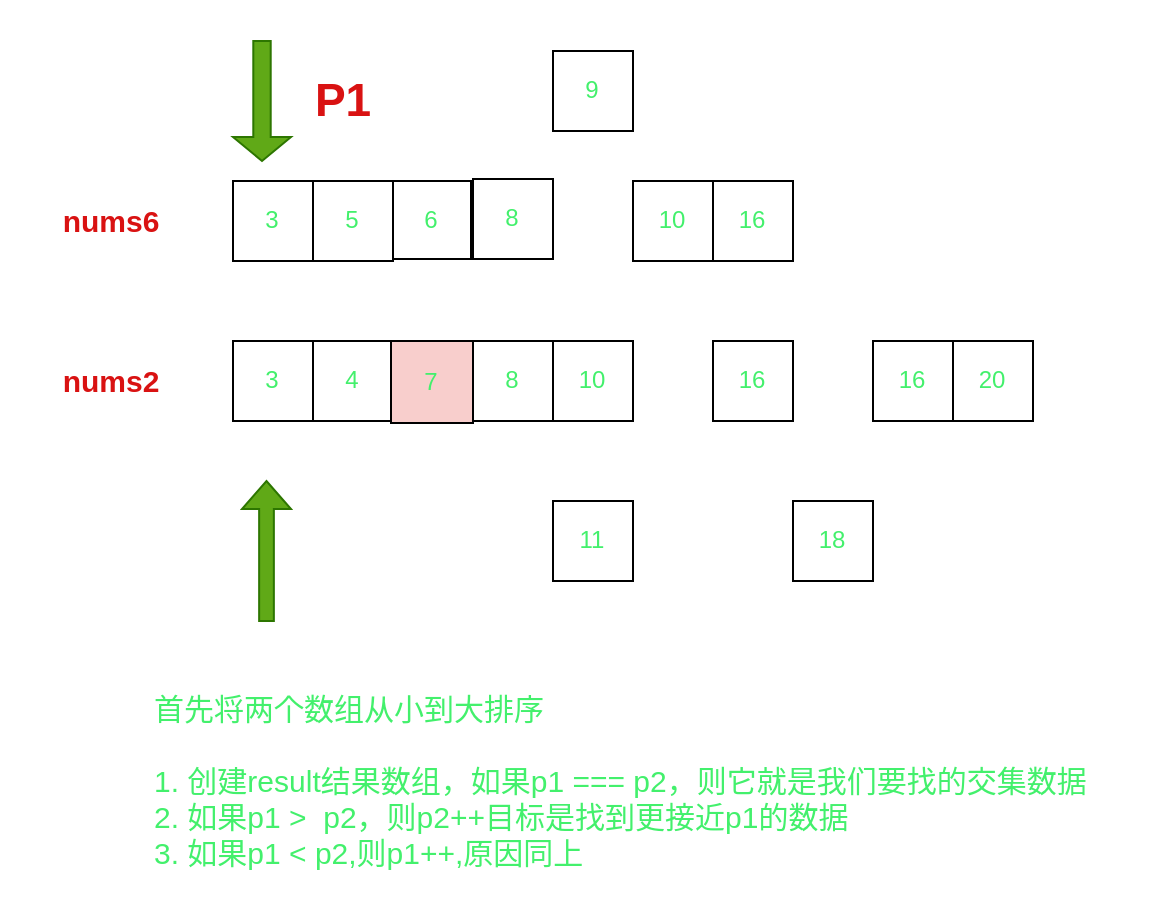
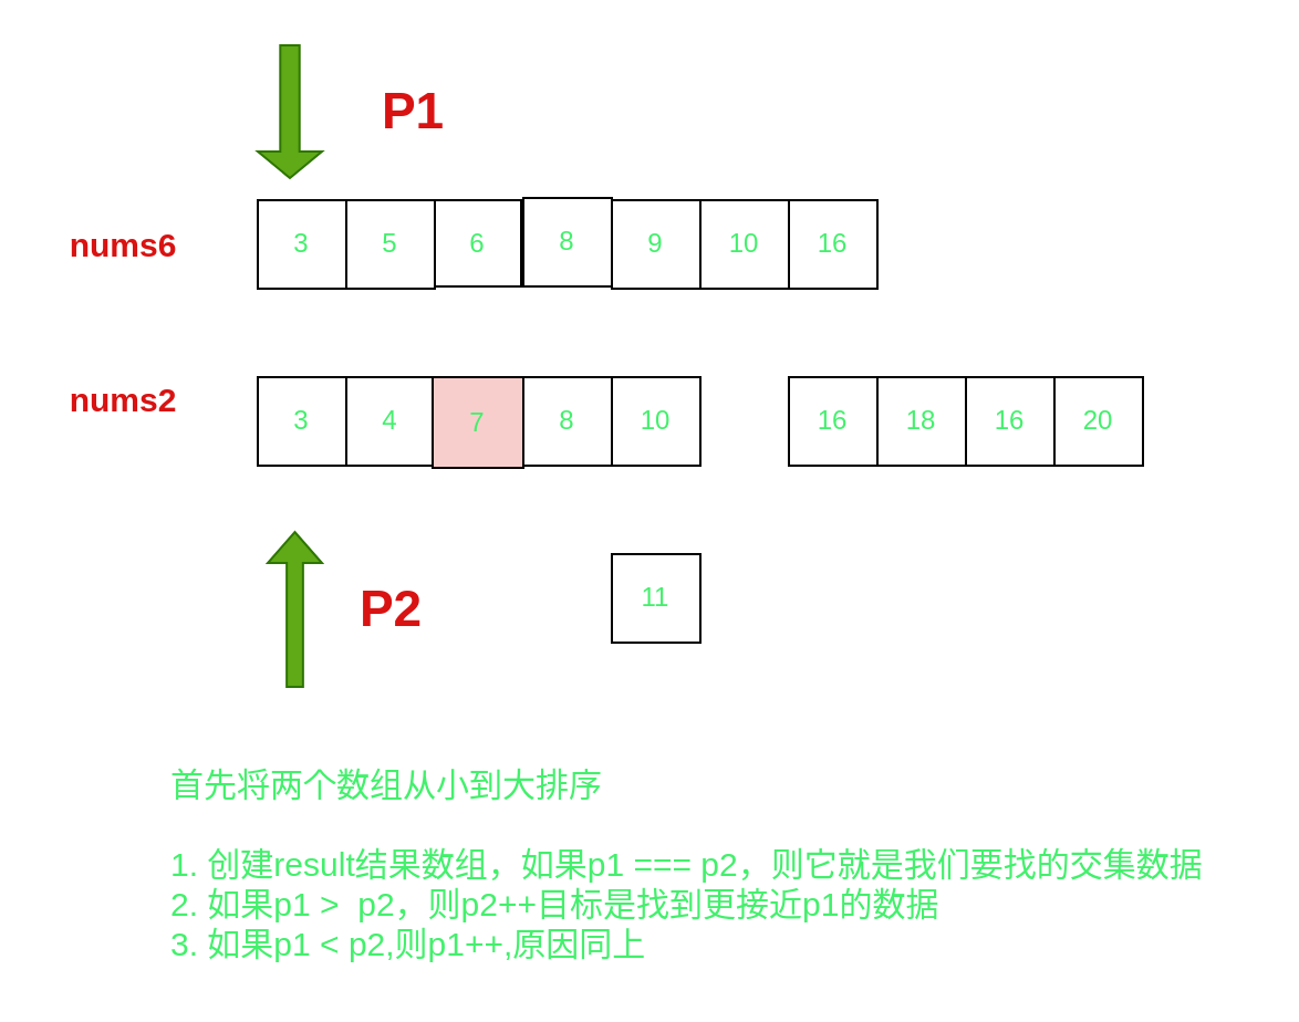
  <mxCell id="0" />
  <mxCell id="1" parent="0" />
  <mxCell id="2" value="&lt;span style=&quot;color: rgb(67, 240, 108);&quot;&gt;3&lt;/span&gt;" style="whiteSpace=wrap;html=1;aspect=fixed;fontColor=#c3f11e;" parent="1" vertex="1"><mxGeometry x="116" y="90" width="40" height="40" as="geometry" /></mxCell>
  <mxCell id="3" value="&lt;font color=&quot;#43f06c&quot;&gt;5&lt;/font&gt;" style="whiteSpace=wrap;html=1;aspect=fixed;" parent="1" vertex="1"><mxGeometry x="156" y="90" width="40" height="40" as="geometry" /></mxCell>
  <mxCell id="4" value="&lt;span style=&quot;color: rgb(67, 240, 108);&quot;&gt;8&lt;/span&gt;" style="whiteSpace=wrap;html=1;aspect=fixed;" parent="1" vertex="1"><mxGeometry x="236" y="89" width="40" height="40" as="geometry" /></mxCell>
  <mxCell id="5" value="&lt;span style=&quot;color: rgb(67, 240, 108);&quot;&gt;6&lt;/span&gt;" style="whiteSpace=wrap;html=1;aspect=fixed;" parent="1" vertex="1"><mxGeometry x="196" y="90" width="39" height="39" as="geometry" /></mxCell>
  <mxCell id="6" value="&lt;span style=&quot;color: rgb(67, 240, 108);&quot;&gt;16&lt;/span&gt;" style="whiteSpace=wrap;html=1;aspect=fixed;" parent="1" vertex="1"><mxGeometry x="356" y="90" width="40" height="40" as="geometry" /></mxCell>
- <mxCell id="7" value="&lt;span style=&quot;color: rgb(67, 240, 108);&quot;&gt;9&lt;/span&gt;" style="whiteSpace=wrap;html=1;aspect=fixed;" parent="1" vertex="1"><mxGeometry x="276" y="25" width="40" height="40" as="geometry" /></mxCell>
+ <mxCell id="7" value="&lt;span style=&quot;color: rgb(67, 240, 108);&quot;&gt;9&lt;/span&gt;" style="whiteSpace=wrap;html=1;aspect=fixed;" parent="1" vertex="1"><mxGeometry x="276" y="90" width="40" height="40" as="geometry" /></mxCell>
  <mxCell id="8" value="&lt;span style=&quot;color: rgb(67, 240, 108);&quot;&gt;10&lt;/span&gt;" style="whiteSpace=wrap;html=1;aspect=fixed;" parent="1" vertex="1"><mxGeometry x="316" y="90" width="40" height="40" as="geometry" /></mxCell>
  <mxCell id="9" value="&lt;span style=&quot;color: rgb(67, 240, 108);&quot;&gt;3&lt;/span&gt;" style="whiteSpace=wrap;html=1;aspect=fixed;" parent="1" vertex="1"><mxGeometry x="116" y="170" width="40" height="40" as="geometry" /></mxCell>
  <mxCell id="10" value="&lt;span style=&quot;color: rgb(67, 240, 108);&quot;&gt;4&lt;/span&gt;" style="whiteSpace=wrap;html=1;aspect=fixed;" parent="1" vertex="1"><mxGeometry x="156" y="170" width="40" height="40" as="geometry" /></mxCell>
  <mxCell id="11" value="&lt;span style=&quot;color: rgb(67, 240, 108);&quot;&gt;8&lt;/span&gt;" style="whiteSpace=wrap;html=1;aspect=fixed;" parent="1" vertex="1"><mxGeometry x="236" y="170" width="40" height="40" as="geometry" /></mxCell>
  <mxCell id="12" value="&lt;span style=&quot;color: rgb(67, 240, 108);&quot;&gt;7&lt;/span&gt;" style="whiteSpace=wrap;html=1;aspect=fixed;fillColor=#f8cecc;" parent="1" vertex="1"><mxGeometry x="195" y="170" width="41" height="41" as="geometry" /></mxCell>
  <mxCell id="13" value="&lt;span style=&quot;color: rgb(67, 240, 108);&quot;&gt;16&lt;/span&gt;" style="whiteSpace=wrap;html=1;aspect=fixed;" parent="1" vertex="1"><mxGeometry x="356" y="170" width="40" height="40" as="geometry" /></mxCell>
  <mxCell id="14" value="&lt;span style=&quot;color: rgb(67, 240, 108);&quot;&gt;10&lt;/span&gt;" style="whiteSpace=wrap;html=1;aspect=fixed;" parent="1" vertex="1"><mxGeometry x="276" y="170" width="40" height="40" as="geometry" /></mxCell>
  <mxCell id="15" value="&lt;span style=&quot;color: rgb(67, 240, 108);&quot;&gt;11&lt;/span&gt;" style="whiteSpace=wrap;html=1;aspect=fixed;" parent="1" vertex="1"><mxGeometry x="276" y="250" width="40" height="40" as="geometry" /></mxCell>
- <mxCell id="16" value="&lt;span style=&quot;color: rgb(67, 240, 108);&quot;&gt;18&lt;/span&gt;" style="whiteSpace=wrap;html=1;aspect=fixed;" parent="1" vertex="1"><mxGeometry x="396" y="250" width="40" height="40" as="geometry" /></mxCell>
+ <mxCell id="16" value="&lt;span style=&quot;color: rgb(67, 240, 108);&quot;&gt;18&lt;/span&gt;" style="whiteSpace=wrap;html=1;aspect=fixed;" parent="1" vertex="1"><mxGeometry x="396" y="170" width="40" height="40" as="geometry" /></mxCell>
  <mxCell id="17" value="&lt;span style=&quot;color: rgb(67, 240, 108);&quot;&gt;16&lt;/span&gt;" style="whiteSpace=wrap;html=1;aspect=fixed;" parent="1" vertex="1"><mxGeometry x="436" y="170" width="40" height="40" as="geometry" /></mxCell>
  <mxCell id="18" value="&lt;span style=&quot;color: rgb(67, 240, 108);&quot;&gt;20&lt;/span&gt;" style="whiteSpace=wrap;html=1;aspect=fixed;" parent="1" vertex="1"><mxGeometry x="476" y="170" width="40" height="40" as="geometry" /></mxCell>
  <mxCell id="19" value="&lt;font color=&quot;#d91212&quot; style=&quot;font-size: 15px;&quot;&gt;&lt;b style=&quot;font-size: 15px;&quot;&gt;nums6&lt;/b&gt;&lt;/font&gt;" style="text;html=1;align=center;verticalAlign=middle;resizable=0;points=[];autosize=1;strokeColor=none;fillColor=none;fontSize=15;" parent="1" vertex="1"><mxGeometry x="20" y="95" width="70" height="30" as="geometry" /></mxCell>
- <mxCell id="20" value="&lt;font color=&quot;#d91212&quot; style=&quot;font-size: 15px;&quot;&gt;&lt;b style=&quot;font-size: 15px;&quot;&gt;nums2&lt;/b&gt;&lt;/font&gt;" style="text;html=1;align=center;verticalAlign=middle;resizable=0;points=[];autosize=1;strokeColor=none;fillColor=none;fontSize=15;" parent="1" vertex="1"><mxGeometry x="20" y="175" width="70" height="30" as="geometry" /></mxCell>
+ <mxCell id="20" value="&lt;font color=&quot;#d91212&quot; style=&quot;font-size: 15px;&quot;&gt;&lt;b style=&quot;font-size: 15px;&quot;&gt;nums2&lt;/b&gt;&lt;/font&gt;" style="text;html=1;align=center;verticalAlign=middle;resizable=0;points=[];autosize=1;strokeColor=none;fillColor=none;fontSize=15;" parent="1" vertex="1"><mxGeometry x="20" y="165" width="70" height="30" as="geometry" /></mxCell>
  <mxCell id="21" value="" style="shape=singleArrow;direction=south;whiteSpace=wrap;html=1;fontColor=#ffffff;fillColor=#60a917;strokeColor=#2D7600;" parent="1" vertex="1"><mxGeometry x="116" y="20" width="29" height="60" as="geometry" /></mxCell>
  <mxCell id="22" value="" style="shape=singleArrow;direction=north;whiteSpace=wrap;html=1;fontColor=#ffffff;fillColor=#60a917;strokeColor=#2D7600;" parent="1" vertex="1"><mxGeometry x="120.5" y="240" width="24.5" height="70" as="geometry" /></mxCell>
- <mxCell id="24" value="&lt;b style=&quot;font-size: 23px;&quot;&gt;P1&lt;/b&gt;" style="text;html=1;align=center;verticalAlign=middle;resizable=0;points=[];autosize=1;strokeColor=none;fillColor=none;fontColor=#d91212;fontSize=23;" parent="1" vertex="1"><mxGeometry x="146" y="30" width="50" height="40" as="geometry" /></mxCell>
+ <mxCell id="23" value="&lt;b style=&quot;font-size: 23px;&quot;&gt;P2&lt;/b&gt;" style="text;html=1;align=center;verticalAlign=middle;resizable=0;points=[];autosize=1;strokeColor=none;fillColor=none;fontColor=#d91212;fontSize=23;" parent="1" vertex="1"><mxGeometry x="151" y="255" width="50" height="40" as="geometry" /></mxCell>
+ <mxCell id="24" value="&lt;b style=&quot;font-size: 23px;&quot;&gt;P1&lt;/b&gt;" style="text;html=1;align=center;verticalAlign=middle;resizable=0;points=[];autosize=1;strokeColor=none;fillColor=none;fontColor=#d91212;fontSize=23;" parent="1" vertex="1"><mxGeometry x="161" y="30" width="50" height="40" as="geometry" /></mxCell>
  <mxCell id="25" value="首先将两个数组从小到大排序&lt;br&gt;&lt;br&gt;1. 创建result结果数组，如果p1 === p2，则它就是我们要找的交集数据&lt;br&gt;2. 如果p1 &amp;gt;&amp;nbsp; p2，则p2++目标是找到更接近p1的数据&lt;br&gt;3. 如果p1 &amp;lt; p2,则p1++,原因同上" style="text;html=1;align=left;verticalAlign=middle;resizable=0;points=[];autosize=1;strokeColor=none;fillColor=none;fontSize=15;fontColor=#43F06C;" parent="1" vertex="1"><mxGeometry x="75" y="340" width="490" height="100" as="geometry" /></mxCell>
